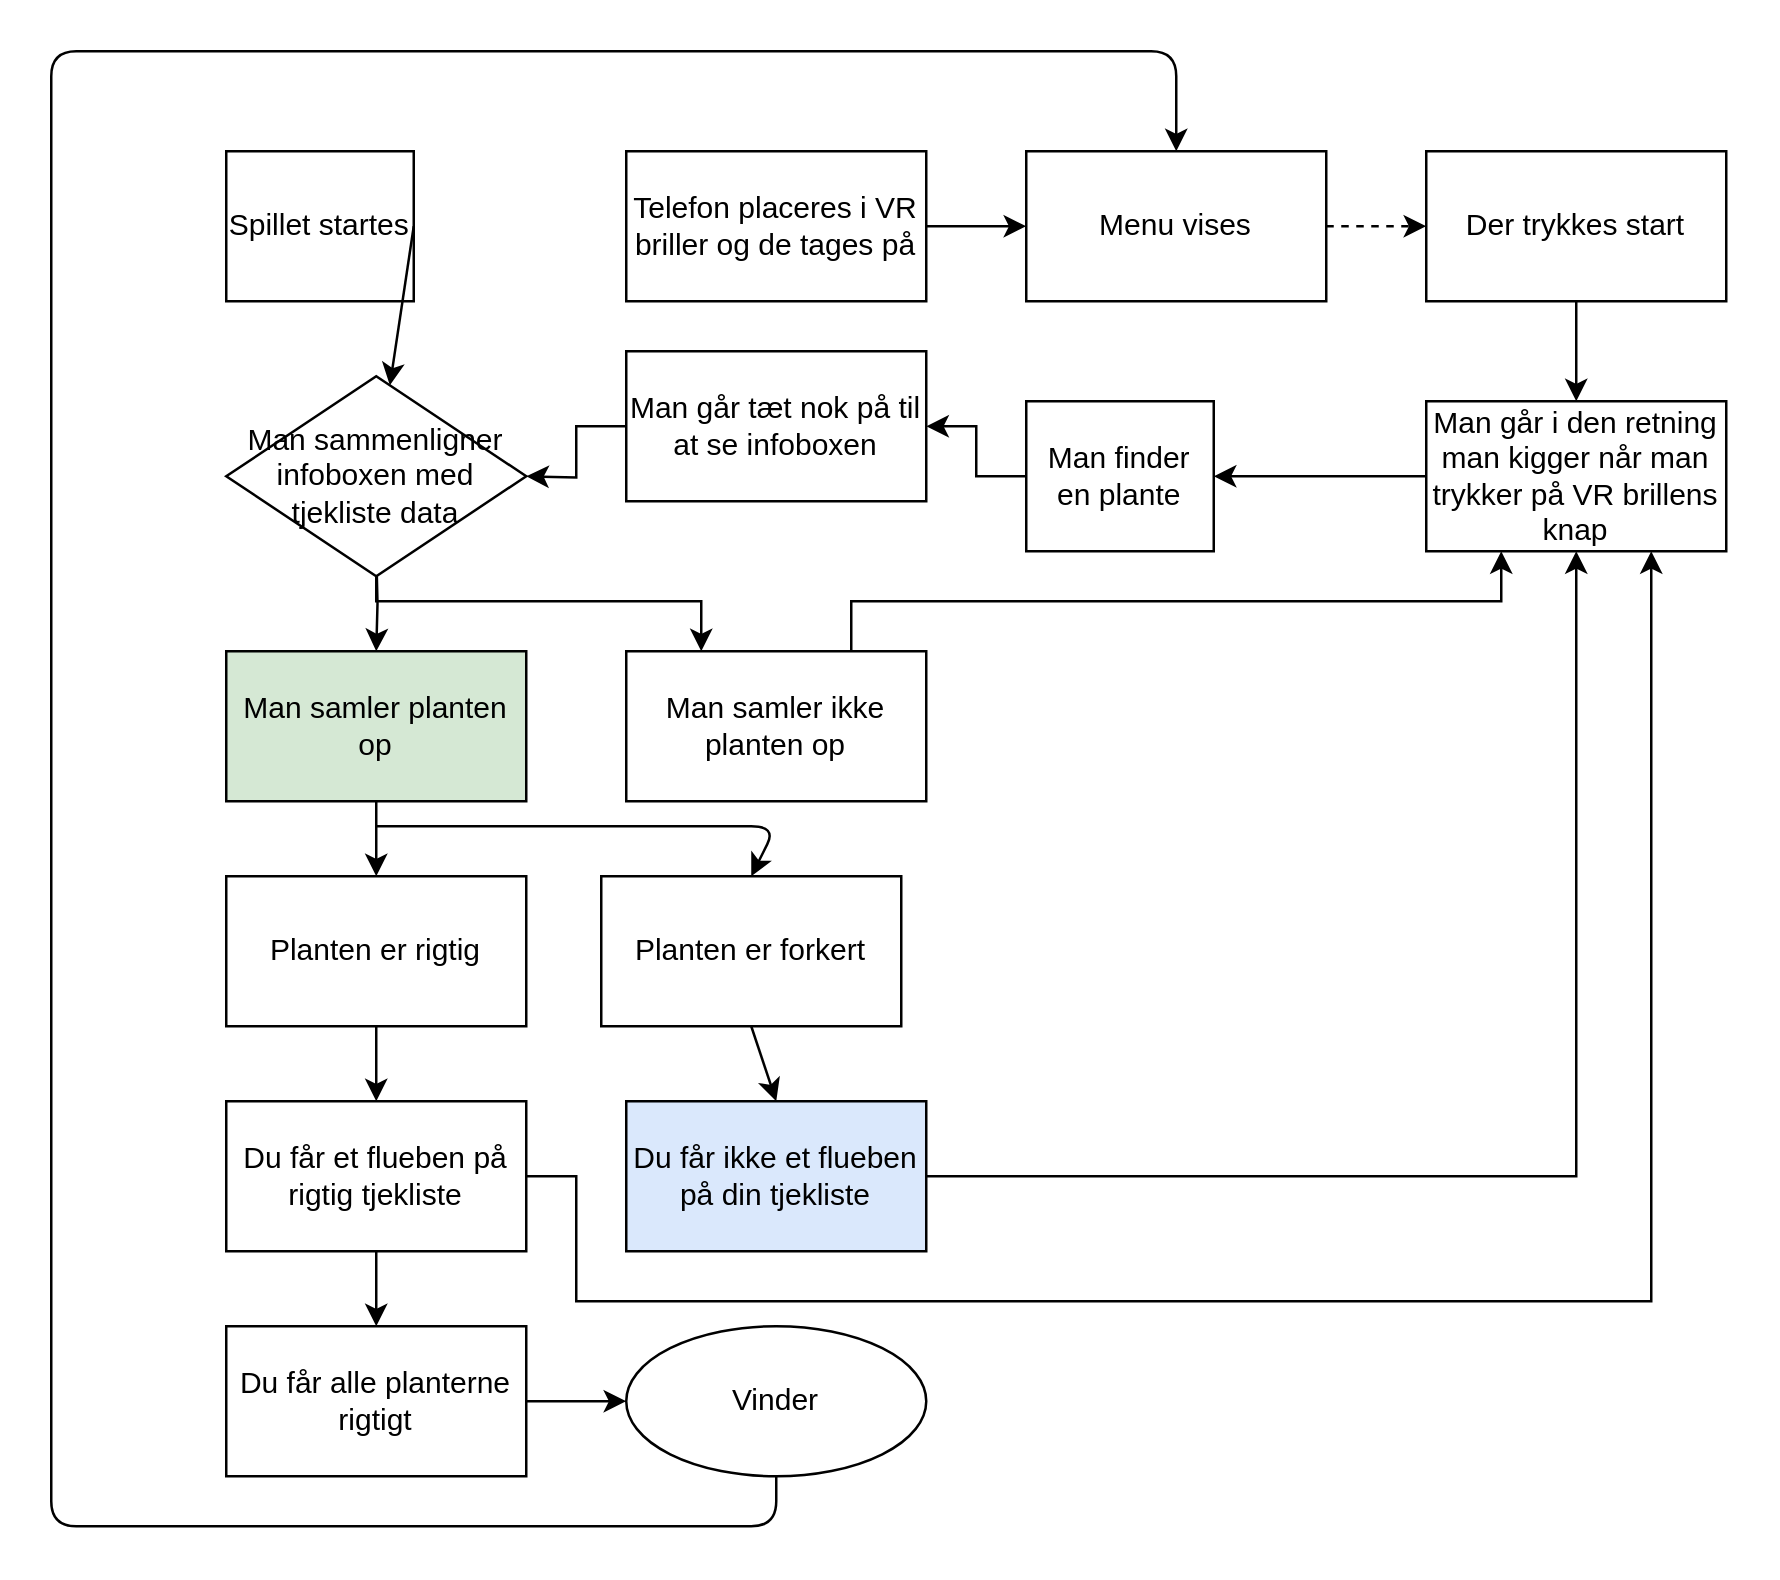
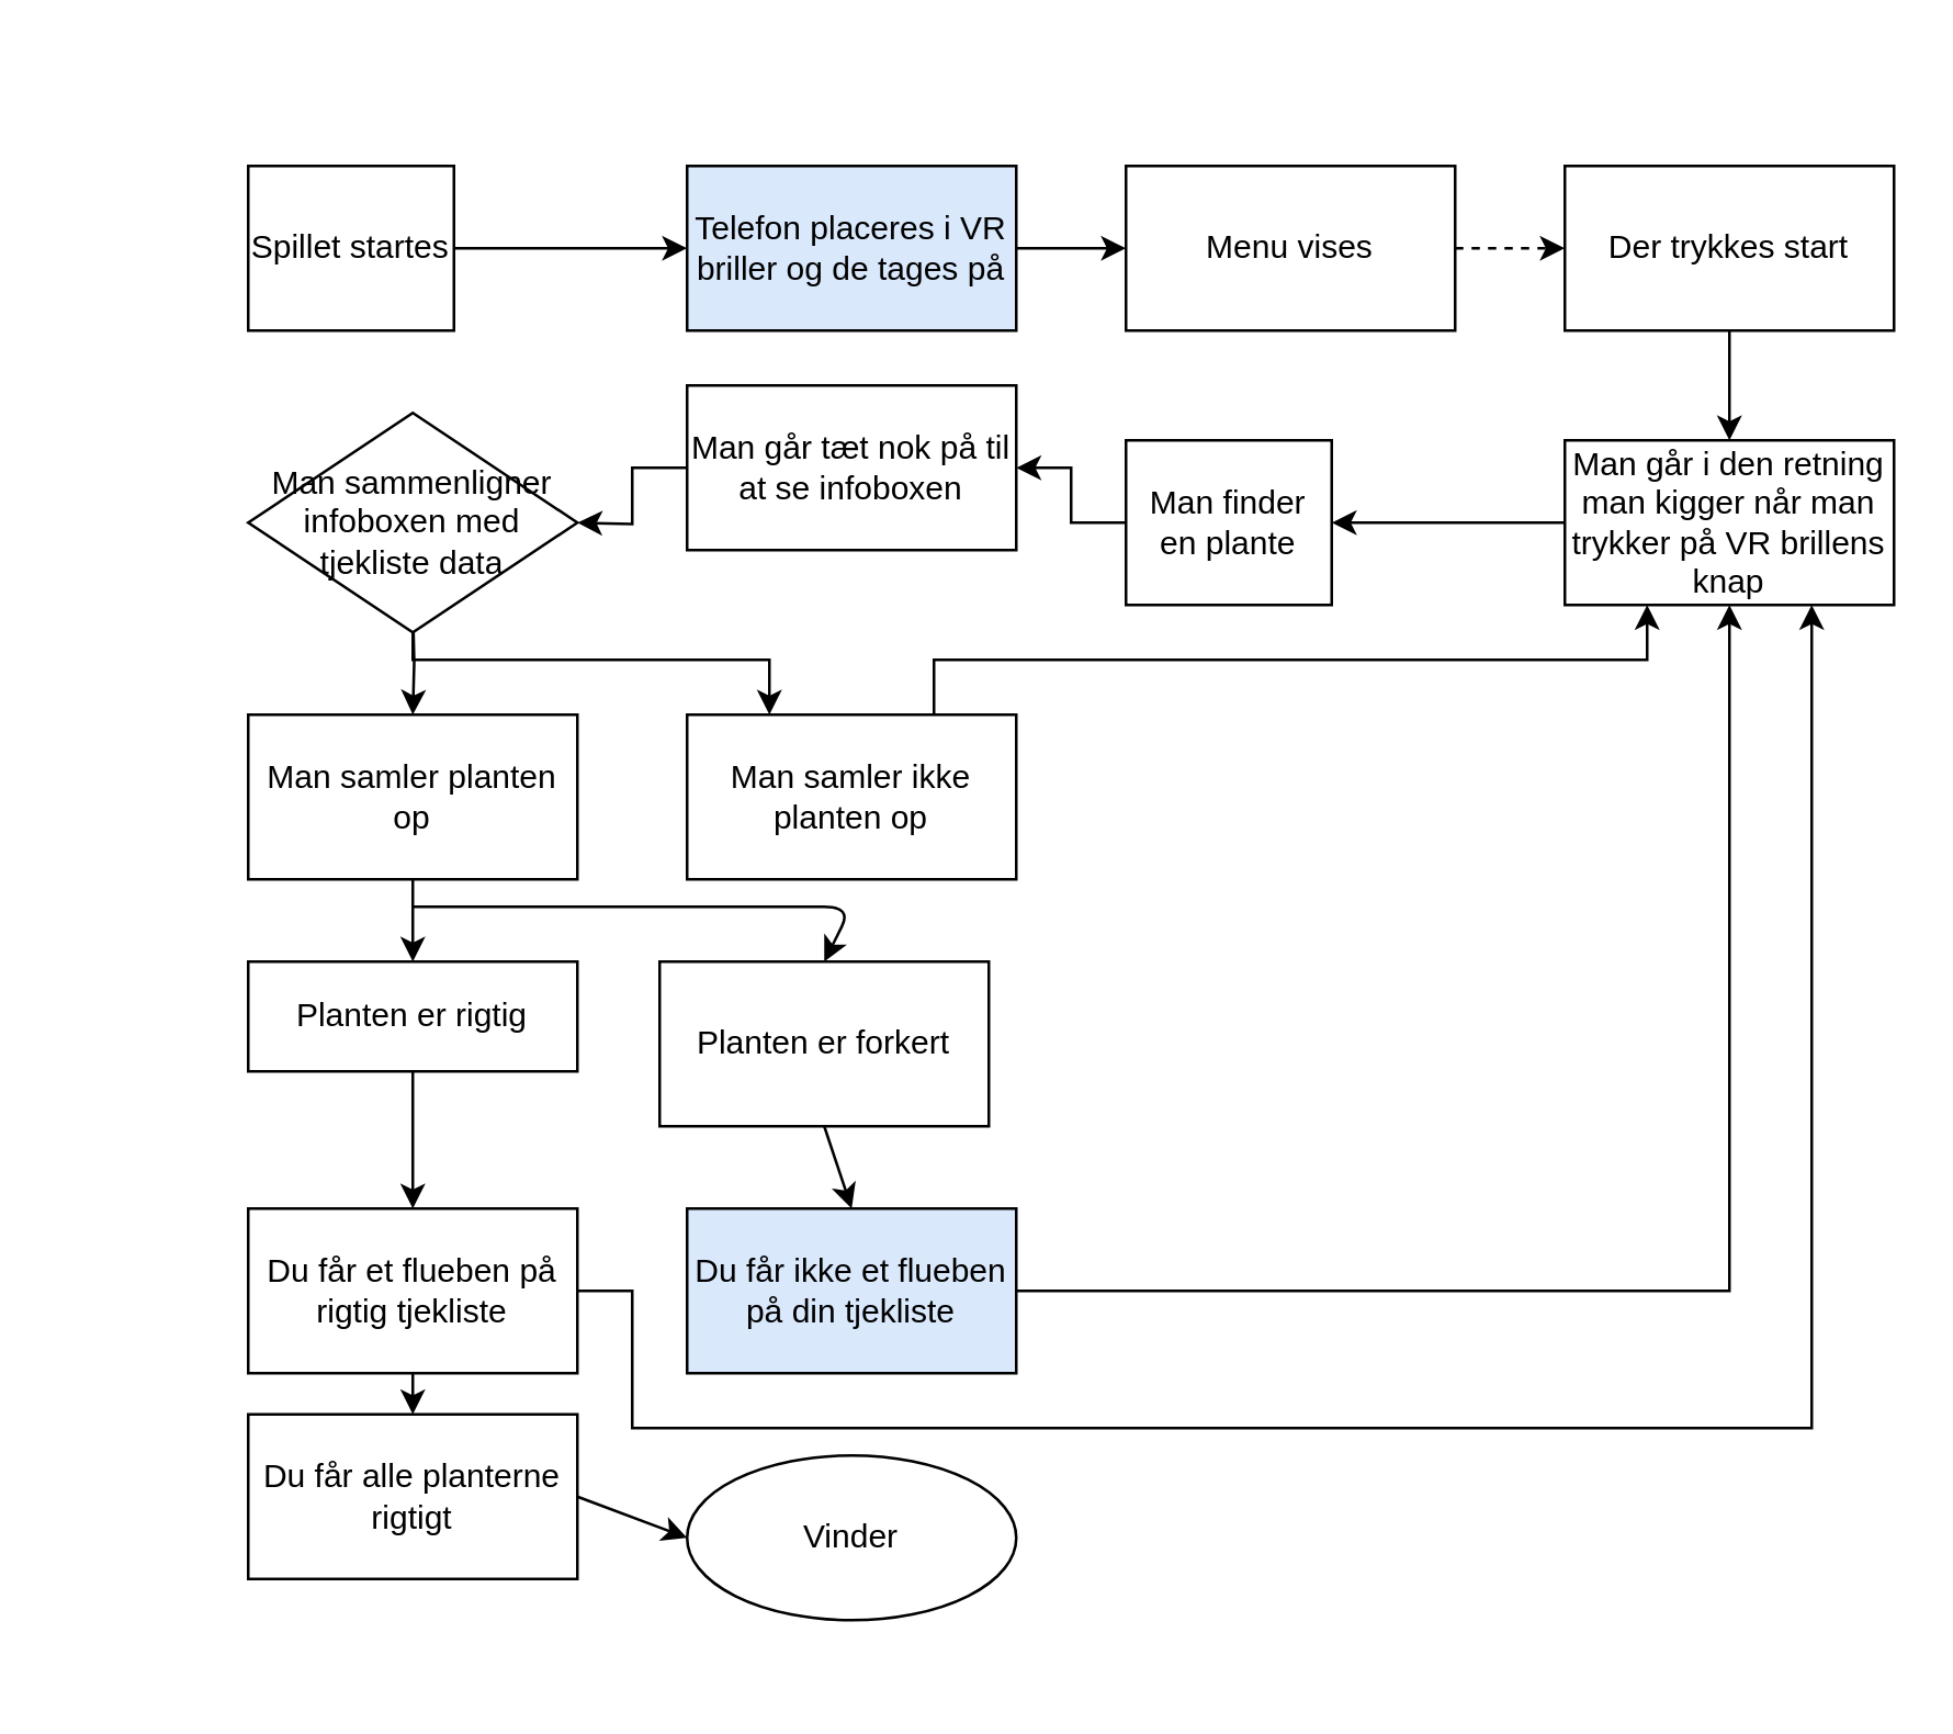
  <mxCell id="0" />
  <mxCell id="1" parent="0" />
  <mxCell id="2" value="Spillet startes" style="rounded=0;whiteSpace=wrap;html=1;" parent="1" vertex="1"><mxGeometry x="90" y="60" width="75" height="60" as="geometry" /></mxCell>
- <mxCell id="3" value="Telefon placeres i VR briller og de tages på" style="rounded=0;whiteSpace=wrap;html=1;" parent="1" vertex="1"><mxGeometry x="250" y="60" width="120" height="60" as="geometry" /></mxCell>
+ <mxCell id="3" value="Telefon placeres i VR briller og de tages på" style="rounded=0;whiteSpace=wrap;html=1;fillColor=#dae8fc;" parent="1" vertex="1"><mxGeometry x="250" y="60" width="120" height="60" as="geometry" /></mxCell>
  <mxCell id="4" value="Menu vises" style="rounded=0;whiteSpace=wrap;html=1;" parent="1" vertex="1"><mxGeometry x="410" y="60" width="120" height="60" as="geometry" /></mxCell>
  <mxCell id="5" style="edgeStyle=orthogonalEdgeStyle;rounded=0;orthogonalLoop=1;jettySize=auto;html=1;exitX=0.5;exitY=1;exitDx=0;exitDy=0;entryX=0.5;entryY=0;entryDx=0;entryDy=0;" parent="1" source="6" target="8" edge="1"><mxGeometry relative="1" as="geometry" /></mxCell>
  <mxCell id="6" value="Der trykkes start" style="rounded=0;whiteSpace=wrap;html=1;" parent="1" vertex="1"><mxGeometry x="570" y="60" width="120" height="60" as="geometry" /></mxCell>
  <mxCell id="7" style="edgeStyle=orthogonalEdgeStyle;rounded=0;orthogonalLoop=1;jettySize=auto;html=1;exitX=0;exitY=0.5;exitDx=0;exitDy=0;entryX=1;entryY=0.5;entryDx=0;entryDy=0;" parent="1" source="8" target="13" edge="1"><mxGeometry relative="1" as="geometry" /></mxCell>
  <mxCell id="8" value="Man går i den retning man kigger når man trykker på VR brillens knap" style="rounded=0;whiteSpace=wrap;html=1;" parent="1" vertex="1"><mxGeometry x="570" y="160" width="120" height="60" as="geometry" /></mxCell>
- <mxCell id="9" value="" style="endArrow=classic;html=1;exitX=1;exitY=0.5;exitDx=0;exitDy=0;" parent="1" source="2" target="21" edge="1"><mxGeometry width="50" height="50" relative="1" as="geometry"><mxPoint x="350" y="260" as="sourcePoint" /><mxPoint x="400" y="210" as="targetPoint" /></mxGeometry></mxCell>
+ <mxCell id="9" value="" style="endArrow=classic;html=1;exitX=1;exitY=0.5;exitDx=0;exitDy=0;entryX=0;entryY=0.5;entryDx=0;entryDy=0;" parent="1" source="2" target="3" edge="1"><mxGeometry width="50" height="50" relative="1" as="geometry"><mxPoint x="350" y="260" as="sourcePoint" /><mxPoint x="400" y="210" as="targetPoint" /></mxGeometry></mxCell>
  <mxCell id="10" value="" style="endArrow=classic;html=1;exitX=1;exitY=0.5;exitDx=0;exitDy=0;entryX=0;entryY=0.5;entryDx=0;entryDy=0;" parent="1" source="3" target="4" edge="1"><mxGeometry width="50" height="50" relative="1" as="geometry"><mxPoint x="390" y="170" as="sourcePoint" /><mxPoint x="430" y="170" as="targetPoint" /><Array as="points" /></mxGeometry></mxCell>
  <mxCell id="11" value="" style="endArrow=classic;html=1;exitX=1;exitY=0.5;exitDx=0;exitDy=0;entryX=0;entryY=0.5;entryDx=0;entryDy=0;dashed=1;" parent="1" source="4" target="6" edge="1"><mxGeometry width="50" height="50" relative="1" as="geometry"><mxPoint x="460" y="200" as="sourcePoint" /><mxPoint x="500" y="200" as="targetPoint" /></mxGeometry></mxCell>
  <mxCell id="12" style="edgeStyle=orthogonalEdgeStyle;rounded=0;orthogonalLoop=1;jettySize=auto;html=1;exitX=0;exitY=0.5;exitDx=0;exitDy=0;entryX=1;entryY=0.5;entryDx=0;entryDy=0;" parent="1" source="13" target="15" edge="1"><mxGeometry relative="1" as="geometry" /></mxCell>
  <mxCell id="13" value="Man finder en plante" style="rounded=0;whiteSpace=wrap;html=1;" parent="1" vertex="1"><mxGeometry x="410" y="160" width="75" height="60" as="geometry" /></mxCell>
  <mxCell id="14" style="edgeStyle=orthogonalEdgeStyle;rounded=0;orthogonalLoop=1;jettySize=auto;html=1;exitX=0;exitY=0.5;exitDx=0;exitDy=0;entryX=1;entryY=0.5;entryDx=0;entryDy=0;" parent="1" source="15" edge="1"><mxGeometry relative="1" as="geometry"><mxPoint x="210" y="190" as="targetPoint" /></mxGeometry></mxCell>
  <mxCell id="15" value="Man går tæt nok på til at se infoboxen" style="rounded=0;whiteSpace=wrap;html=1;" parent="1" vertex="1"><mxGeometry x="250" y="140" width="120" height="60" as="geometry" /></mxCell>
  <mxCell id="16" style="edgeStyle=orthogonalEdgeStyle;rounded=0;orthogonalLoop=1;jettySize=auto;html=1;exitX=0.5;exitY=1;exitDx=0;exitDy=0;entryX=0.5;entryY=0;entryDx=0;entryDy=0;" parent="1" target="18" edge="1"><mxGeometry relative="1" as="geometry"><mxPoint x="150" y="220" as="sourcePoint" /></mxGeometry></mxCell>
  <mxCell id="17" style="edgeStyle=orthogonalEdgeStyle;rounded=0;orthogonalLoop=1;jettySize=auto;html=1;exitX=0.5;exitY=1;exitDx=0;exitDy=0;entryX=0.25;entryY=0;entryDx=0;entryDy=0;" parent="1" target="20" edge="1"><mxGeometry relative="1" as="geometry"><mxPoint x="150" y="220" as="sourcePoint" /><Array as="points"><mxPoint x="150" y="240" /><mxPoint x="280" y="240" /></Array></mxGeometry></mxCell>
- <mxCell id="18" value="Man samler planten op" style="rounded=0;whiteSpace=wrap;html=1;fillColor=#d5e8d4;" parent="1" vertex="1"><mxGeometry x="90" y="260" width="120" height="60" as="geometry" /></mxCell>
+ <mxCell id="18" value="Man samler planten op" style="rounded=0;whiteSpace=wrap;html=1;" parent="1" vertex="1"><mxGeometry x="90" y="260" width="120" height="60" as="geometry" /></mxCell>
  <mxCell id="19" style="edgeStyle=orthogonalEdgeStyle;rounded=0;orthogonalLoop=1;jettySize=auto;html=1;exitX=0.75;exitY=0;exitDx=0;exitDy=0;entryX=0.25;entryY=1;entryDx=0;entryDy=0;" parent="1" source="20" target="8" edge="1"><mxGeometry relative="1" as="geometry" /></mxCell>
  <mxCell id="20" value="Man samler ikke planten op" style="rounded=0;whiteSpace=wrap;html=1;" parent="1" vertex="1"><mxGeometry x="250" y="260" width="120" height="60" as="geometry" /></mxCell>
  <mxCell id="21" value="&lt;span style=&quot;white-space: normal&quot;&gt;Man sammenligner infoboxen med tjekliste data&lt;/span&gt;" style="rhombus;whiteSpace=wrap;html=1;" parent="1" vertex="1"><mxGeometry x="90" y="150" width="120" height="80" as="geometry" /></mxCell>
- <mxCell id="22" value="Planten er rigtig" style="rounded=0;whiteSpace=wrap;html=1;" parent="1" vertex="1"><mxGeometry x="90" y="350" width="120" height="60" as="geometry" /></mxCell>
+ <mxCell id="22" value="Planten er rigtig" style="rounded=0;whiteSpace=wrap;html=1;" parent="1" vertex="1"><mxGeometry x="90" y="350" width="120" height="40" as="geometry" /></mxCell>
  <mxCell id="23" value="Planten er forkert" style="rounded=0;whiteSpace=wrap;html=1;" parent="1" vertex="1"><mxGeometry x="240" y="350" width="120" height="60" as="geometry" /></mxCell>
  <mxCell id="24" value="" style="endArrow=classic;html=1;exitX=0.5;exitY=1;exitDx=0;exitDy=0;entryX=0.5;entryY=0;entryDx=0;entryDy=0;" parent="1" source="18" target="22" edge="1"><mxGeometry width="50" height="50" relative="1" as="geometry"><mxPoint x="350" y="350" as="sourcePoint" /><mxPoint x="400" y="300" as="targetPoint" /></mxGeometry></mxCell>
  <mxCell id="25" value="" style="endArrow=classic;html=1;entryX=0.5;entryY=0;entryDx=0;entryDy=0;" parent="1" target="23" edge="1"><mxGeometry width="50" height="50" relative="1" as="geometry"><mxPoint x="150" y="330" as="sourcePoint" /><mxPoint x="400" y="300" as="targetPoint" /><Array as="points"><mxPoint x="310" y="330" /></Array></mxGeometry></mxCell>
  <mxCell id="26" style="edgeStyle=orthogonalEdgeStyle;rounded=0;orthogonalLoop=1;jettySize=auto;html=1;exitX=1;exitY=0.5;exitDx=0;exitDy=0;entryX=0.75;entryY=1;entryDx=0;entryDy=0;" parent="1" source="27" target="8" edge="1"><mxGeometry relative="1" as="geometry"><Array as="points"><mxPoint x="230" y="470" /><mxPoint x="230" y="520" /><mxPoint x="660" y="520" /></Array></mxGeometry></mxCell>
  <mxCell id="27" value="Du får et flueben på rigtig tjekliste" style="rounded=0;whiteSpace=wrap;html=1;" parent="1" vertex="1"><mxGeometry x="90" y="440" width="120" height="60" as="geometry" /></mxCell>
  <mxCell id="28" style="edgeStyle=orthogonalEdgeStyle;rounded=0;orthogonalLoop=1;jettySize=auto;html=1;exitX=1;exitY=0.5;exitDx=0;exitDy=0;entryX=0.5;entryY=1;entryDx=0;entryDy=0;" parent="1" source="29" target="8" edge="1"><mxGeometry relative="1" as="geometry" /></mxCell>
  <mxCell id="29" value="Du får ikke et flueben på din tjekliste" style="rounded=0;whiteSpace=wrap;html=1;fillColor=#dae8fc;" parent="1" vertex="1"><mxGeometry x="250" y="440" width="120" height="60" as="geometry" /></mxCell>
  <mxCell id="30" value="" style="endArrow=classic;html=1;exitX=0.5;exitY=1;exitDx=0;exitDy=0;entryX=0.5;entryY=0;entryDx=0;entryDy=0;" parent="1" source="22" target="27" edge="1"><mxGeometry width="50" height="50" relative="1" as="geometry"><mxPoint x="350" y="380" as="sourcePoint" /><mxPoint x="400" y="330" as="targetPoint" /></mxGeometry></mxCell>
  <mxCell id="31" value="" style="endArrow=classic;html=1;exitX=0.5;exitY=1;exitDx=0;exitDy=0;entryX=0.5;entryY=0;entryDx=0;entryDy=0;" parent="1" source="23" target="29" edge="1"><mxGeometry width="50" height="50" relative="1" as="geometry"><mxPoint x="350" y="380" as="sourcePoint" /><mxPoint x="400" y="330" as="targetPoint" /></mxGeometry></mxCell>
- <mxCell id="32" value="Du får alle planterne rigtigt" style="rounded=0;whiteSpace=wrap;html=1;" parent="1" vertex="1"><mxGeometry x="90" y="530" width="120" height="60" as="geometry" /></mxCell>
+ <mxCell id="32" value="Du får alle planterne rigtigt" style="rounded=0;whiteSpace=wrap;html=1;" parent="1" vertex="1"><mxGeometry x="90" y="515" width="120" height="60" as="geometry" /></mxCell>
  <mxCell id="33" value="Vinder" style="ellipse;whiteSpace=wrap;html=1;" parent="1" vertex="1"><mxGeometry x="250" y="530" width="120" height="60" as="geometry" /></mxCell>
  <mxCell id="34" value="" style="endArrow=classic;html=1;exitX=1;exitY=0.5;exitDx=0;exitDy=0;entryX=0;entryY=0.5;entryDx=0;entryDy=0;" parent="1" source="32" target="33" edge="1"><mxGeometry width="50" height="50" relative="1" as="geometry"><mxPoint x="360" y="520" as="sourcePoint" /><mxPoint x="410" y="470" as="targetPoint" /></mxGeometry></mxCell>
  <mxCell id="35" value="" style="endArrow=classic;html=1;exitX=0.5;exitY=1;exitDx=0;exitDy=0;entryX=0.5;entryY=0;entryDx=0;entryDy=0;" parent="1" source="27" target="32" edge="1"><mxGeometry width="50" height="50" relative="1" as="geometry"><mxPoint x="360" y="520" as="sourcePoint" /><mxPoint x="410" y="470" as="targetPoint" /></mxGeometry></mxCell>
- <mxCell id="36" value="" style="endArrow=classic;html=1;exitX=0.5;exitY=1;exitDx=0;exitDy=0;entryX=0.5;entryY=0;entryDx=0;entryDy=0;" parent="1" source="33" target="4" edge="1"><mxGeometry width="50" height="50" relative="1" as="geometry"><mxPoint x="350" y="360" as="sourcePoint" /><mxPoint x="400" y="310" as="targetPoint" /><Array as="points"><mxPoint x="310" y="610" /><mxPoint x="20" y="610" /><mxPoint x="20" y="20" /><mxPoint x="470" y="20" /></Array></mxGeometry></mxCell>
